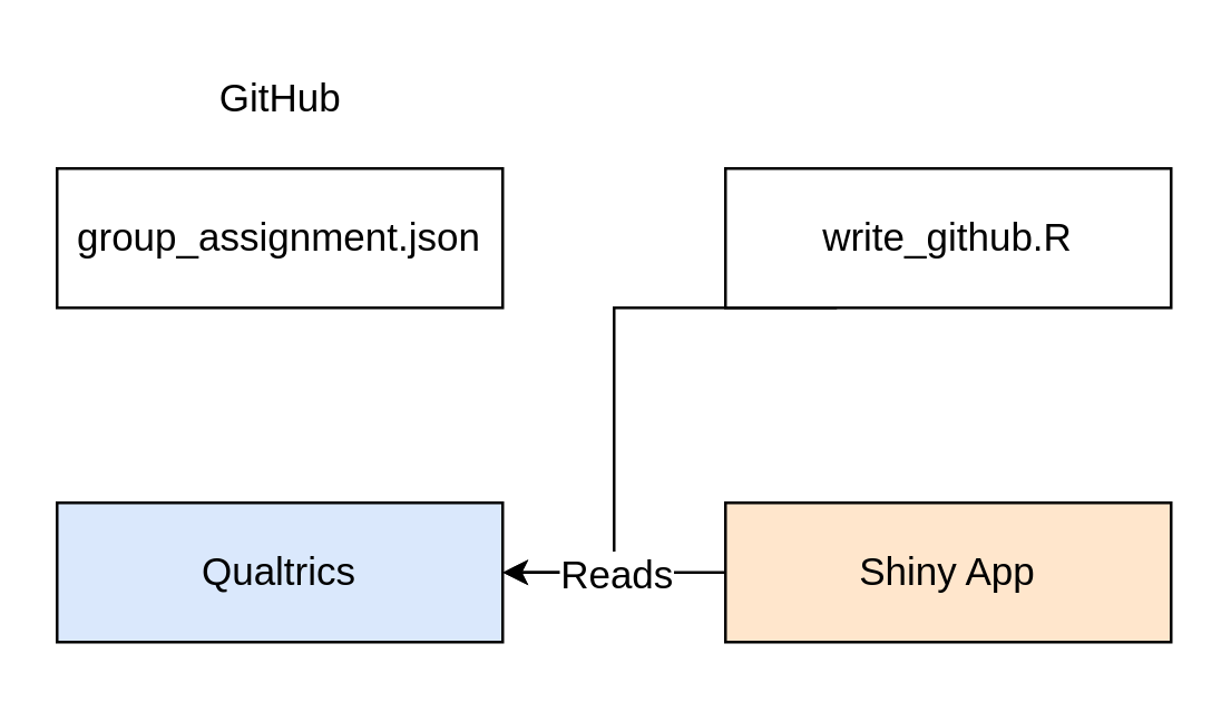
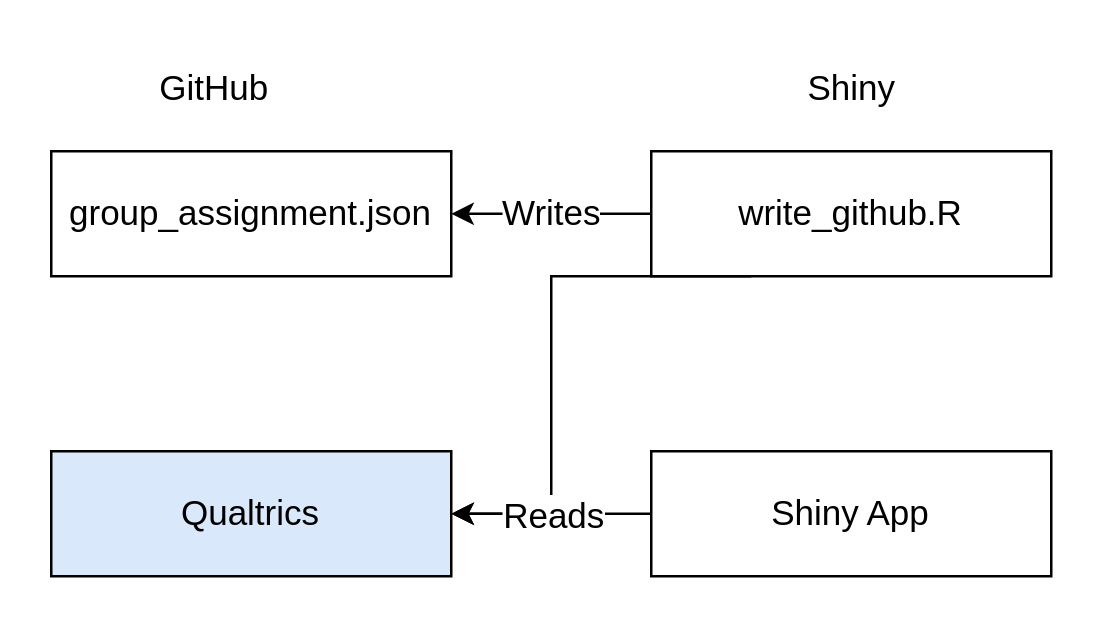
  <mxCell id="0" />
  <mxCell id="1" parent="0" />
  <mxCell id="2" value="group_assignment.json" style="rounded=0;whiteSpace=wrap;html=1;fontSize=14;" vertex="1" parent="1"><mxGeometry x="20" y="60" width="160" height="50" as="geometry" /></mxCell>
  <mxCell id="3" value="Qualtrics" style="rounded=0;whiteSpace=wrap;html=1;fontSize=14;fillColor=#dae8fc;" vertex="1" parent="1"><mxGeometry x="20" y="180" width="160" height="50" as="geometry" /></mxCell>
+ <mxCell id="4" value="&lt;font style=&quot;font-size: 14px;&quot;&gt;Writes&lt;/font&gt;" style="edgeStyle=orthogonalEdgeStyle;rounded=0;orthogonalLoop=1;jettySize=auto;html=1;" edge="1" parent="1" source="6" target="2"><mxGeometry relative="1" as="geometry"><Array as="points"><mxPoint x="210" y="85" /><mxPoint x="210" y="85" /></Array></mxGeometry></mxCell>
  <mxCell id="5" style="edgeStyle=orthogonalEdgeStyle;rounded=0;orthogonalLoop=1;jettySize=auto;html=1;exitX=0.5;exitY=1;exitDx=0;exitDy=0;entryX=1;entryY=0.5;entryDx=0;entryDy=0;" edge="1" parent="1" target="3"><mxGeometry relative="1" as="geometry"><mxPoint x="300" y="110" as="sourcePoint" /><mxPoint x="140" y="205" as="targetPoint" /><Array as="points"><mxPoint x="220" y="110" /><mxPoint x="220" y="205" /></Array></mxGeometry></mxCell>
  <mxCell id="6" value="write_github.R" style="rounded=0;whiteSpace=wrap;html=1;fontSize=14;" vertex="1" parent="1"><mxGeometry x="260" y="60" width="160" height="50" as="geometry" /></mxCell>
- <mxCell id="7" value="&lt;font style=&quot;font-size: 14px;&quot;&gt;GitHub&lt;/font&gt;" style="text;html=1;align=center;verticalAlign=middle;resizable=0;points=[];autosize=1;strokeColor=none;fillColor=none;" vertex="1" parent="1"><mxGeometry x="65" y="20" width="70" height="30" as="geometry" /></mxCell>
+ <mxCell id="7" value="&lt;font style=&quot;font-size: 14px;&quot;&gt;GitHub&lt;/font&gt;" style="text;html=1;align=center;verticalAlign=middle;resizable=0;points=[];autosize=1;strokeColor=none;fillColor=none;" vertex="1" parent="1"><mxGeometry x="50" y="20" width="70" height="30" as="geometry" /></mxCell>
+ <mxCell id="8" value="&lt;font style=&quot;font-size: 14px;&quot;&gt;Shiny&lt;/font&gt;" style="text;html=1;align=center;verticalAlign=middle;resizable=0;points=[];autosize=1;strokeColor=none;fillColor=none;" vertex="1" parent="1"><mxGeometry x="310" y="20" width="60" height="30" as="geometry" /></mxCell>
  <mxCell id="9" value="&lt;font style=&quot;font-size: 14px;&quot;&gt;Reads&lt;/font&gt;" style="edgeStyle=orthogonalEdgeStyle;rounded=0;orthogonalLoop=1;jettySize=auto;html=1;exitX=0;exitY=0.5;exitDx=0;exitDy=0;" edge="1" parent="1" source="10"><mxGeometry relative="1" as="geometry"><mxPoint x="180" y="205" as="targetPoint" /></mxGeometry></mxCell>
- <mxCell id="10" value="Shiny App" style="rounded=0;whiteSpace=wrap;html=1;fontSize=14;fillColor=#ffe6cc;" vertex="1" parent="1"><mxGeometry x="260" y="180" width="160" height="50" as="geometry" /></mxCell>
+ <mxCell id="10" value="Shiny App" style="rounded=0;whiteSpace=wrap;html=1;fontSize=14;" vertex="1" parent="1"><mxGeometry x="260" y="180" width="160" height="50" as="geometry" /></mxCell>
